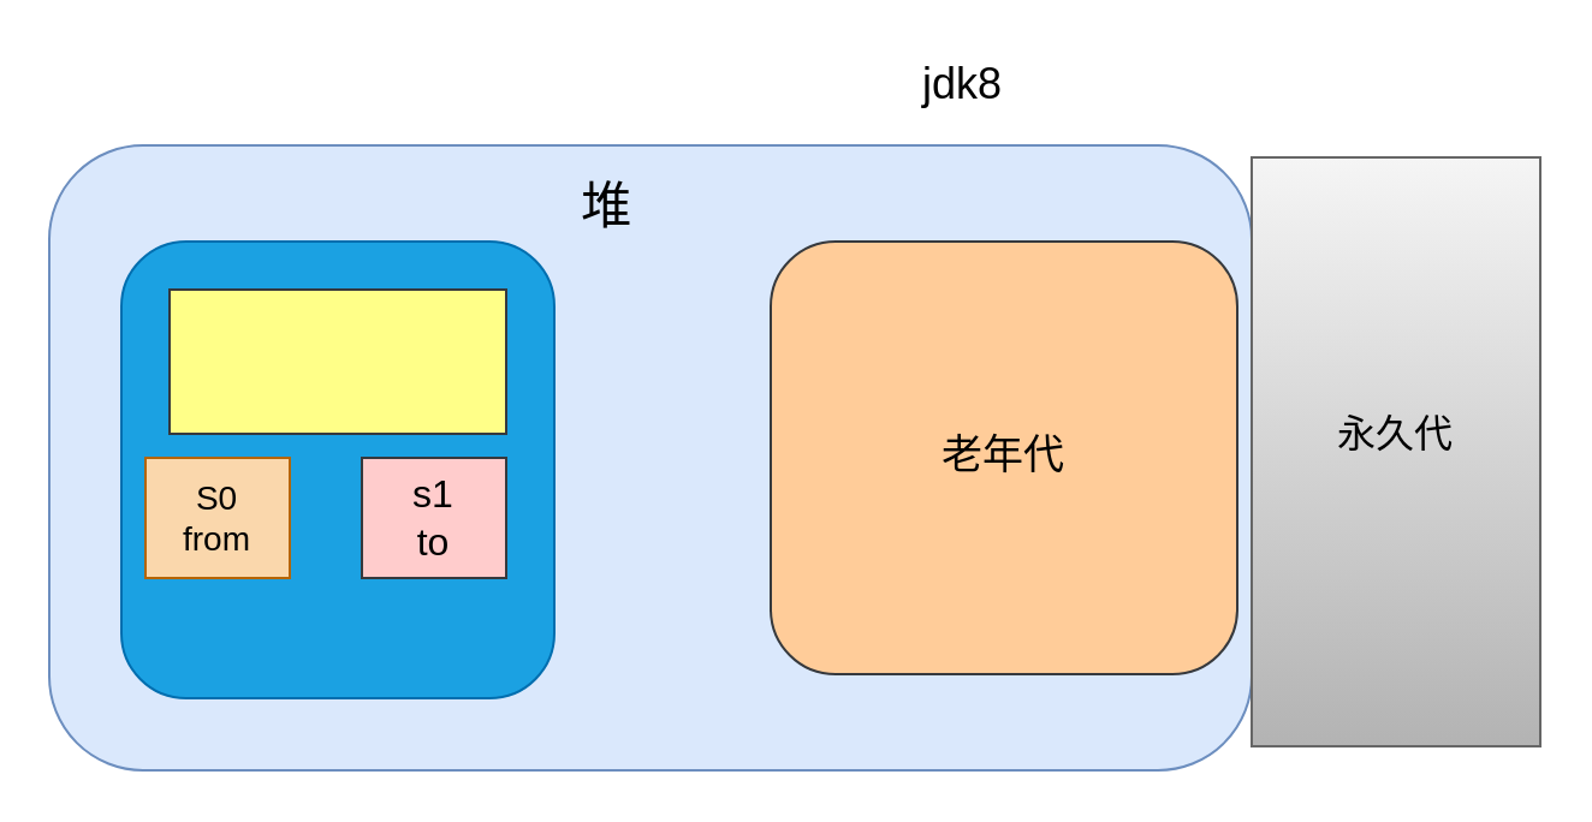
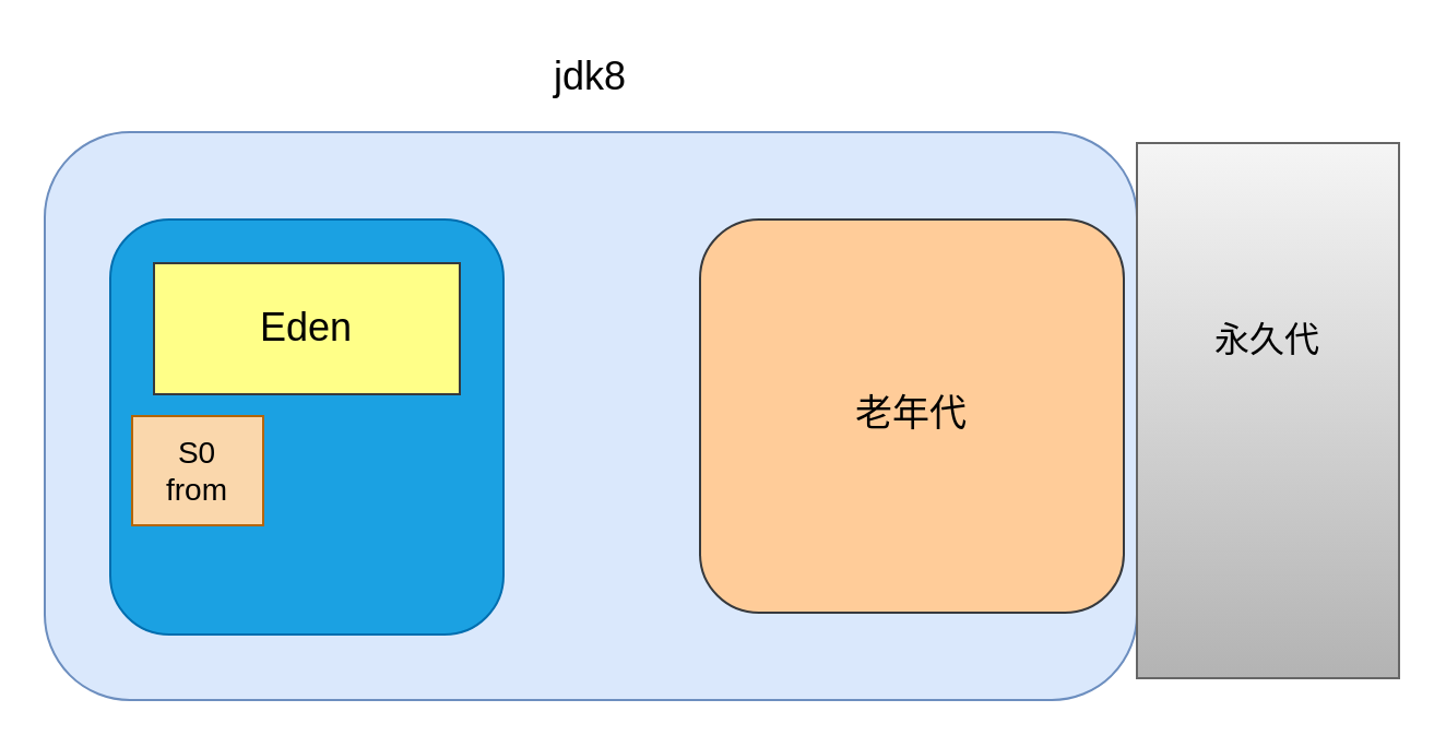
  <mxCell id="0" />
  <mxCell id="1" parent="0" />
  <mxCell id="2" value="" style="rounded=1;whiteSpace=wrap;html=1;fillColor=#dae8fc;strokeColor=#6c8ebf;" vertex="1" parent="1"><mxGeometry x="20" y="60" width="500" height="260" as="geometry" /></mxCell>
  <mxCell id="3" value="" style="rounded=1;whiteSpace=wrap;html=1;fillColor=#1ba1e2;strokeColor=#006EAF;fontColor=#ffffff;" vertex="1" parent="1"><mxGeometry x="50" y="100" width="180" height="190" as="geometry" /></mxCell>
  <mxCell id="4" value="&lt;font style=&quot;font-size: 17px;&quot;&gt;老年代&lt;/font&gt;" style="rounded=1;whiteSpace=wrap;html=1;fillColor=#ffcc99;strokeColor=#36393d;" vertex="1" parent="1"><mxGeometry x="320" y="100" width="194" height="180" as="geometry" /></mxCell>
  <mxCell id="5" value="" style="rounded=0;whiteSpace=wrap;html=1;fillColor=#ffff88;strokeColor=#36393d;" vertex="1" parent="1"><mxGeometry x="70" y="120" width="140" height="60" as="geometry" /></mxCell>
+ <mxCell id="6" value="&lt;font style=&quot;font-size: 18px;&quot;&gt;Eden&lt;/font&gt;" style="text;html=1;align=center;verticalAlign=middle;whiteSpace=wrap;rounded=0;" vertex="1" parent="1"><mxGeometry x="110" y="135" width="60" height="30" as="geometry" /></mxCell>
  <mxCell id="7" value="" style="rounded=0;whiteSpace=wrap;html=1;fillColor=#f5f5f5;strokeColor=#666666;gradientColor=#b3b3b3;" vertex="1" parent="1"><mxGeometry x="520" y="65" width="120" height="245" as="geometry" /></mxCell>
  <mxCell id="8" value="&lt;font style=&quot;font-size: 14px;&quot;&gt;S0&lt;/font&gt;&lt;div&gt;&lt;font style=&quot;font-size: 14px;&quot;&gt;from&lt;/font&gt;&lt;/div&gt;" style="rounded=0;whiteSpace=wrap;html=1;fillColor=#fad7ac;strokeColor=#b46504;" vertex="1" parent="1"><mxGeometry x="60" y="190" width="60" height="50" as="geometry" /></mxCell>
- <mxCell id="9" value="&lt;font style=&quot;font-size: 16px;&quot;&gt;s1&lt;/font&gt;&lt;div&gt;&lt;font style=&quot;font-size: 16px;&quot;&gt;to&lt;/font&gt;&lt;/div&gt;" style="rounded=0;whiteSpace=wrap;html=1;fillColor=#ffcccc;strokeColor=#36393d;" vertex="1" parent="1"><mxGeometry x="150" y="190" width="60" height="50" as="geometry" /></mxCell>
- <mxCell id="10" value="&lt;font style=&quot;font-size: 16px;&quot;&gt;永久代&lt;/font&gt;" style="text;html=1;align=center;verticalAlign=middle;whiteSpace=wrap;rounded=0;" vertex="1" parent="1"><mxGeometry x="550" y="165" width="60" height="30" as="geometry" /></mxCell>
- <mxCell id="11" value="&lt;font style=&quot;font-size: 21px;&quot;&gt;堆&lt;/font&gt;" style="text;html=1;align=center;verticalAlign=middle;whiteSpace=wrap;rounded=0;" vertex="1" parent="1"><mxGeometry x="210" y="70" width="84" height="30" as="geometry" /></mxCell>
- <mxCell id="12" value="&lt;font style=&quot;font-size: 18px;&quot;&gt;jdk8&lt;/font&gt;" style="text;html=1;align=center;verticalAlign=middle;whiteSpace=wrap;rounded=0;" vertex="1" parent="1"><mxGeometry x="370" y="20" width="60" height="30" as="geometry" /></mxCell>
+ <mxCell id="10" value="&lt;font style=&quot;font-size: 16px;&quot;&gt;永久代&lt;/font&gt;" style="text;html=1;align=center;verticalAlign=middle;whiteSpace=wrap;rounded=0;" vertex="1" parent="1"><mxGeometry x="550" y="140" width="60" height="30" as="geometry" /></mxCell>
+ <mxCell id="12" value="&lt;font style=&quot;font-size: 18px;&quot;&gt;jdk8&lt;/font&gt;" style="text;html=1;align=center;verticalAlign=middle;whiteSpace=wrap;rounded=0;" vertex="1" parent="1"><mxGeometry x="240" y="20" width="60" height="30" as="geometry" /></mxCell>
